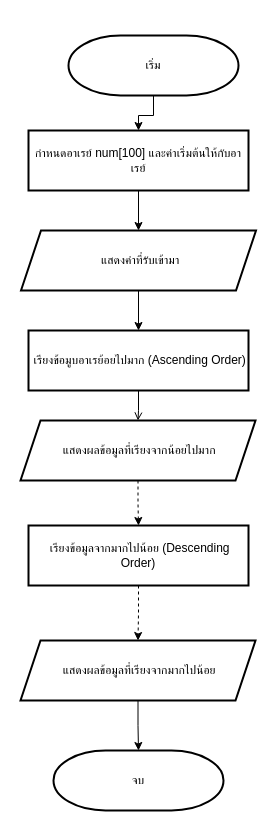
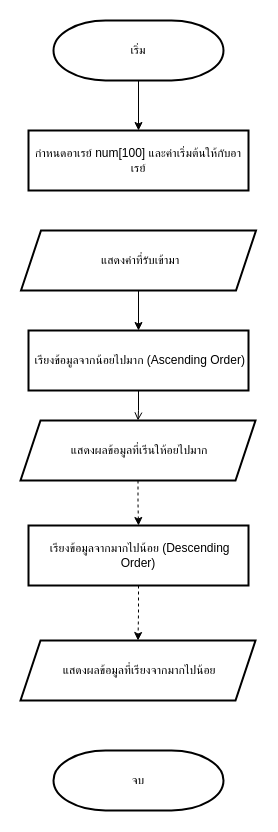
  <mxCell id="0" />
  <mxCell id="1" parent="0" />
  <mxCell id="2" value="" style="edgeStyle=orthogonalEdgeStyle;rounded=0;orthogonalLoop=1;jettySize=auto;html=1;" edge="1" parent="1" source="3" target="5"><mxGeometry relative="1" as="geometry" /></mxCell>
- <mxCell id="3" value="เริ่ม" style="strokeWidth=2;html=1;shape=mxgraph.flowchart.terminator;whiteSpace=wrap;" parent="1" vertex="1"><mxGeometry x="68" y="35" width="170" height="60" as="geometry" /></mxCell>
- <mxCell id="4" value="" style="edgeStyle=orthogonalEdgeStyle;rounded=0;orthogonalLoop=1;jettySize=auto;html=1;" edge="1" parent="1" source="5" target="7"><mxGeometry relative="1" as="geometry" /></mxCell>
+ <mxCell id="3" value="เริ่ม" style="strokeWidth=2;html=1;shape=mxgraph.flowchart.terminator;whiteSpace=wrap;" parent="1" vertex="1"><mxGeometry x="53" y="20" width="170" height="60" as="geometry" /></mxCell>
  <mxCell id="5" value="กำหนดอาเรย์ num[100] และค่าเริ่มต้นให้กับอาเรย์" style="whiteSpace=wrap;html=1;strokeWidth=2;" vertex="1" parent="1"><mxGeometry x="28" y="130" width="220" height="60" as="geometry" /></mxCell>
  <mxCell id="6" value="" style="edgeStyle=orthogonalEdgeStyle;rounded=0;orthogonalLoop=1;jettySize=auto;html=1;" edge="1" parent="1" source="7" target="9"><mxGeometry relative="1" as="geometry" /></mxCell>
  <mxCell id="7" value="&lt;div&gt;&amp;nbsp;แสดงค่าที่รับเข้ามา&lt;br&gt;&lt;/div&gt;" style="shape=parallelogram;perimeter=parallelogramPerimeter;whiteSpace=wrap;html=1;fixedSize=1;strokeWidth=2;" vertex="1" parent="1"><mxGeometry x="20.5" y="230" width="235" height="60" as="geometry" /></mxCell>
  <mxCell id="8" value="" style="edgeStyle=orthogonalEdgeStyle;rounded=0;orthogonalLoop=1;jettySize=auto;html=1;endArrow=open;" edge="1" parent="1" source="9" target="11"><mxGeometry relative="1" as="geometry" /></mxCell>
- <mxCell id="9" value="&amp;nbsp;เรียงข้อมูบอาเรย้อยไปมาก (Ascending Order)" style="whiteSpace=wrap;html=1;strokeWidth=2;" vertex="1" parent="1"><mxGeometry x="28" y="330" width="220" height="60" as="geometry" /></mxCell>
+ <mxCell id="9" value="&amp;nbsp;เรียงข้อมูลจากน้อยไปมาก (Ascending Order)" style="whiteSpace=wrap;html=1;strokeWidth=2;" vertex="1" parent="1"><mxGeometry x="28" y="330" width="220" height="60" as="geometry" /></mxCell>
  <mxCell id="10" value="" style="edgeStyle=orthogonalEdgeStyle;rounded=0;orthogonalLoop=1;jettySize=auto;html=1;dashed=1;" edge="1" parent="1" source="11" target="13"><mxGeometry relative="1" as="geometry" /></mxCell>
- <mxCell id="11" value="&lt;div&gt;&amp;nbsp;แสดงผลข้อมูลที่เรียงจากน้อยไปมาก&lt;br&gt;&lt;/div&gt;" style="shape=parallelogram;perimeter=parallelogramPerimeter;whiteSpace=wrap;html=1;fixedSize=1;strokeWidth=2;" vertex="1" parent="1"><mxGeometry x="20" y="420" width="235" height="60" as="geometry" /></mxCell>
+ <mxCell id="11" value="&lt;div&gt;&amp;nbsp;แสดงผลข้อมูลที่เรีนให้อยไปมาก&lt;br&gt;&lt;/div&gt;" style="shape=parallelogram;perimeter=parallelogramPerimeter;whiteSpace=wrap;html=1;fixedSize=1;strokeWidth=2;" vertex="1" parent="1"><mxGeometry x="20" y="420" width="235" height="60" as="geometry" /></mxCell>
  <mxCell id="12" value="" style="edgeStyle=orthogonalEdgeStyle;rounded=0;orthogonalLoop=1;jettySize=auto;html=1;dashed=1;" edge="1" parent="1" source="13" target="15"><mxGeometry relative="1" as="geometry" /></mxCell>
  <mxCell id="13" value="&amp;nbsp;เรียงข้อมูลจากมากไปน้อย (Descending Order)" style="whiteSpace=wrap;html=1;strokeWidth=2;" vertex="1" parent="1"><mxGeometry x="28" y="525" width="220" height="60" as="geometry" /></mxCell>
- <mxCell id="14" value="" style="edgeStyle=orthogonalEdgeStyle;rounded=0;orthogonalLoop=1;jettySize=auto;html=1;" edge="1" parent="1" source="15" target="16"><mxGeometry relative="1" as="geometry" /></mxCell>
  <mxCell id="15" value="&lt;div&gt;&amp;nbsp;แสดงผลข้อมูลที่เรียงจากมากไปน้อย&lt;br&gt;&lt;/div&gt;" style="shape=parallelogram;perimeter=parallelogramPerimeter;whiteSpace=wrap;html=1;fixedSize=1;strokeWidth=2;" vertex="1" parent="1"><mxGeometry x="20" y="640" width="235" height="60" as="geometry" /></mxCell>
  <mxCell id="16" value="จบ" style="strokeWidth=2;html=1;shape=mxgraph.flowchart.terminator;whiteSpace=wrap;" vertex="1" parent="1"><mxGeometry x="53" y="750" width="170" height="60" as="geometry" /></mxCell>
